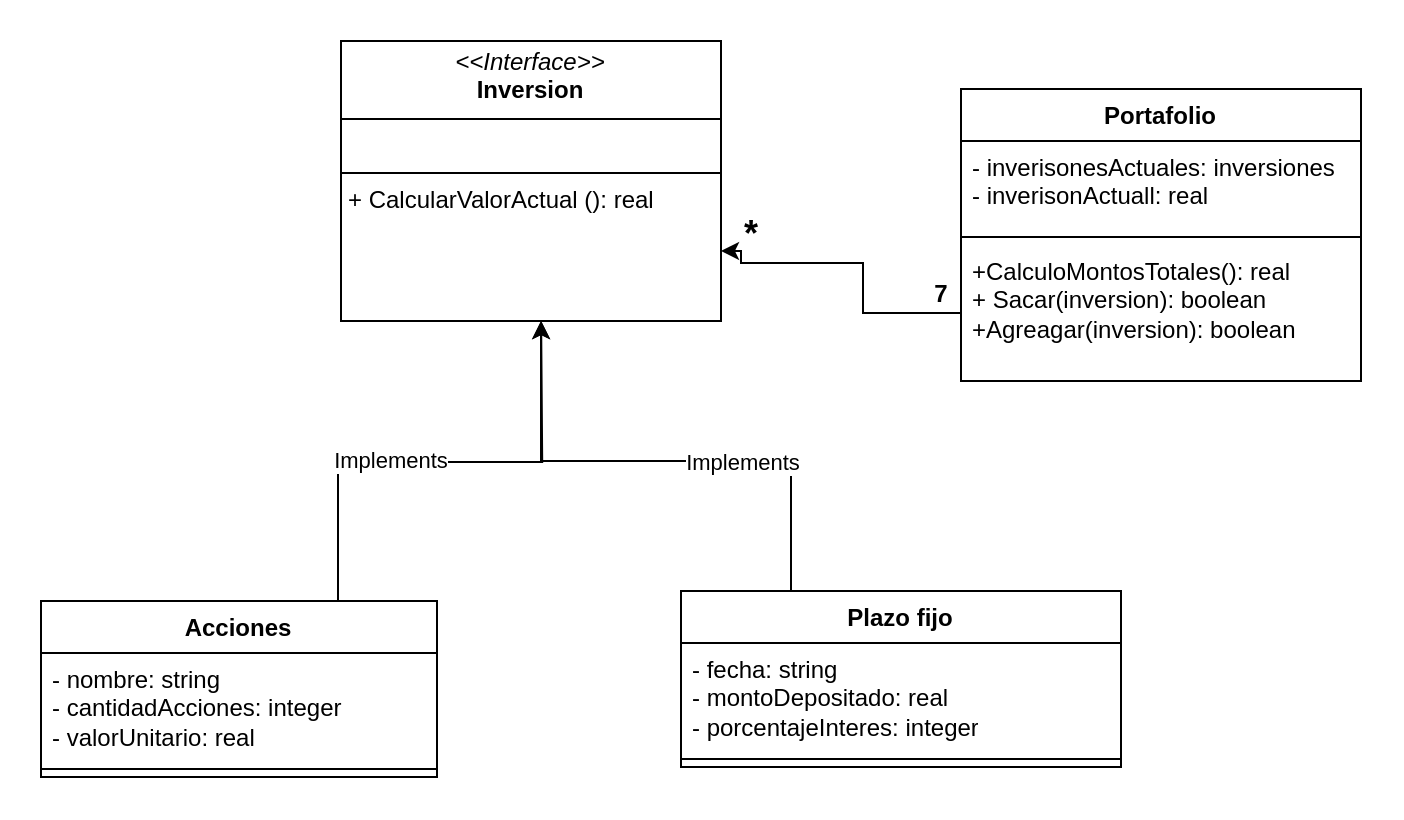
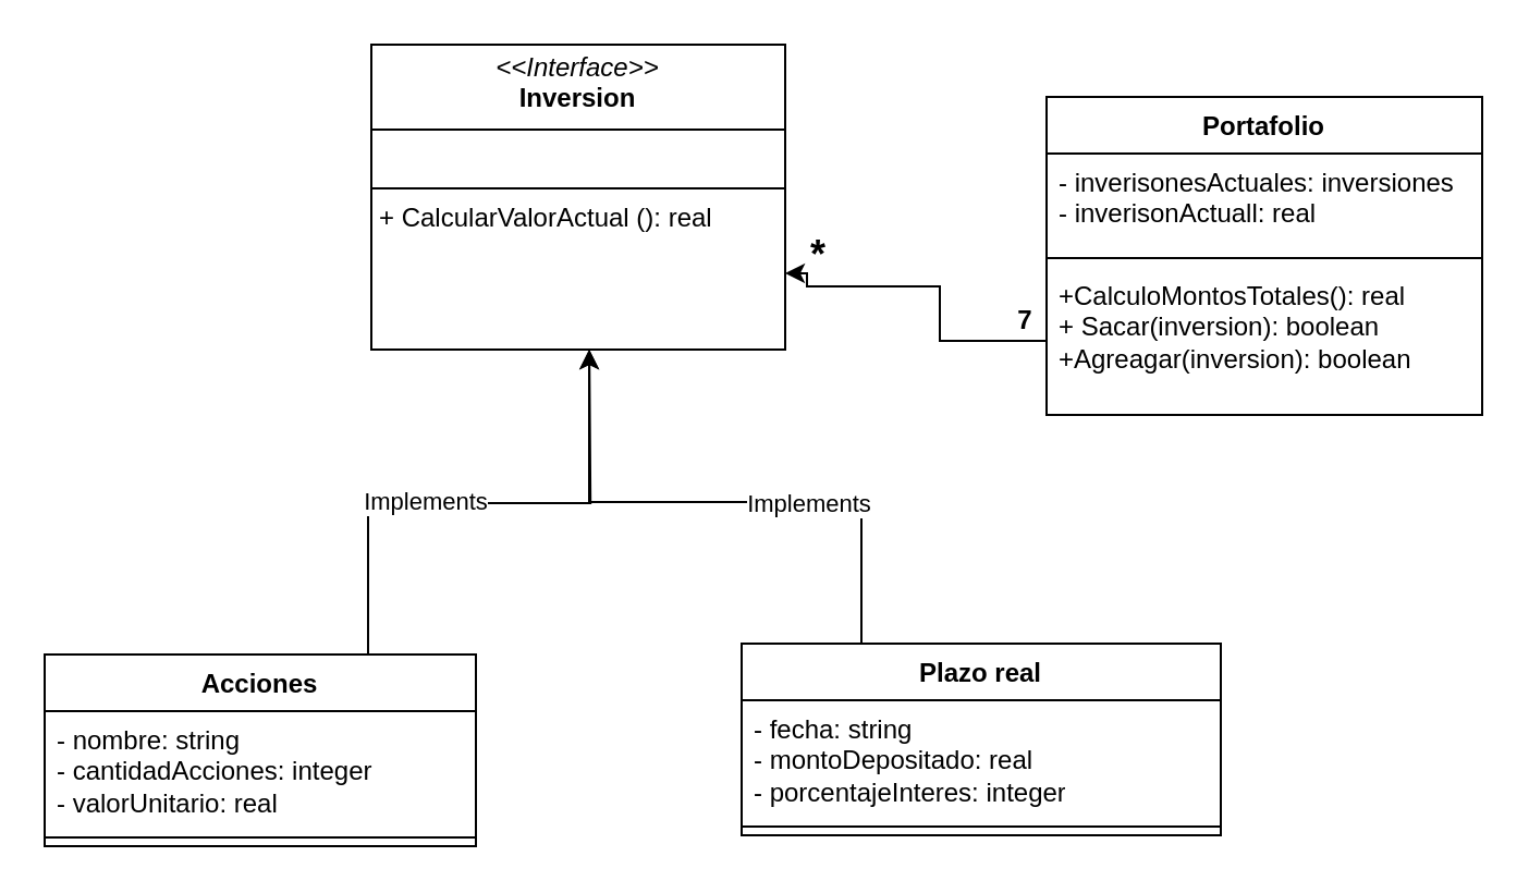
  <mxCell id="0" />
  <mxCell id="1" parent="0" />
  <mxCell id="2" value="Acciones" style="swimlane;fontStyle=1;align=center;verticalAlign=top;childLayout=stackLayout;horizontal=1;startSize=26;horizontalStack=0;resizeParent=1;resizeParentMax=0;resizeLast=0;collapsible=1;marginBottom=0;whiteSpace=wrap;html=1;" parent="1" vertex="1"><mxGeometry x="20" y="300" width="198" height="88" as="geometry" /></mxCell>
  <mxCell id="3" value="- nombre: string&lt;div&gt;- cantidadAcciones: integer&lt;/div&gt;&lt;div&gt;- valorUnitario: real&lt;/div&gt;" style="text;strokeColor=none;fillColor=none;align=left;verticalAlign=top;spacingLeft=4;spacingRight=4;overflow=hidden;rotatable=0;points=[[0,0.5],[1,0.5]];portConstraint=eastwest;whiteSpace=wrap;html=1;" parent="2" vertex="1"><mxGeometry y="26" width="198" height="54" as="geometry" /></mxCell>
  <mxCell id="4" value="" style="line;strokeWidth=1;fillColor=none;align=left;verticalAlign=middle;spacingTop=-1;spacingLeft=3;spacingRight=3;rotatable=0;labelPosition=right;points=[];portConstraint=eastwest;strokeColor=inherit;" parent="2" vertex="1"><mxGeometry y="80" width="198" height="8" as="geometry" /></mxCell>
- <mxCell id="5" value="Plazo fijo" style="swimlane;fontStyle=1;align=center;verticalAlign=top;childLayout=stackLayout;horizontal=1;startSize=26;horizontalStack=0;resizeParent=1;resizeParentMax=0;resizeLast=0;collapsible=1;marginBottom=0;whiteSpace=wrap;html=1;" parent="1" vertex="1"><mxGeometry x="340" y="294.98" width="220" height="88" as="geometry" /></mxCell>
+ <mxCell id="5" value="Plazo real" style="swimlane;fontStyle=1;align=center;verticalAlign=top;childLayout=stackLayout;horizontal=1;startSize=26;horizontalStack=0;resizeParent=1;resizeParentMax=0;resizeLast=0;collapsible=1;marginBottom=0;whiteSpace=wrap;html=1;" parent="1" vertex="1"><mxGeometry x="340" y="294.98" width="220" height="88" as="geometry" /></mxCell>
  <mxCell id="6" value="- fecha: string&lt;div&gt;- montoDepositado: real&lt;br&gt;- porcentajeInteres: integer&lt;/div&gt;" style="text;strokeColor=none;fillColor=none;align=left;verticalAlign=top;spacingLeft=4;spacingRight=4;overflow=hidden;rotatable=0;points=[[0,0.5],[1,0.5]];portConstraint=eastwest;whiteSpace=wrap;html=1;" parent="5" vertex="1"><mxGeometry y="26" width="220" height="54" as="geometry" /></mxCell>
  <mxCell id="7" value="" style="line;strokeWidth=1;fillColor=none;align=left;verticalAlign=middle;spacingTop=-1;spacingLeft=3;spacingRight=3;rotatable=0;labelPosition=right;points=[];portConstraint=eastwest;strokeColor=inherit;" parent="5" vertex="1"><mxGeometry y="80" width="220" height="8" as="geometry" /></mxCell>
  <mxCell id="8" value="Portafolio" style="swimlane;fontStyle=1;align=center;verticalAlign=top;childLayout=stackLayout;horizontal=1;startSize=26;horizontalStack=0;resizeParent=1;resizeParentMax=0;resizeLast=0;collapsible=1;marginBottom=0;whiteSpace=wrap;html=1;" parent="1" vertex="1"><mxGeometry x="480" y="44" width="200" height="146" as="geometry" /></mxCell>
  <mxCell id="9" value="- inverisonesActuales: inversiones&lt;br&gt;- inverisonActuall: real" style="text;strokeColor=none;fillColor=none;align=left;verticalAlign=top;spacingLeft=4;spacingRight=4;overflow=hidden;rotatable=0;points=[[0,0.5],[1,0.5]];portConstraint=eastwest;whiteSpace=wrap;html=1;" parent="8" vertex="1"><mxGeometry y="26" width="200" height="44" as="geometry" /></mxCell>
  <mxCell id="10" value="" style="line;strokeWidth=1;fillColor=none;align=left;verticalAlign=middle;spacingTop=-1;spacingLeft=3;spacingRight=3;rotatable=0;labelPosition=right;points=[];portConstraint=eastwest;strokeColor=inherit;" parent="8" vertex="1"><mxGeometry y="70" width="200" height="8" as="geometry" /></mxCell>
  <mxCell id="11" value="+CalculoMontosTotales(): real&lt;div&gt;+ Sacar(inversion): boolean&lt;br&gt;+Agreagar(inversion): boolean&lt;/div&gt;" style="text;strokeColor=none;fillColor=none;align=left;verticalAlign=top;spacingLeft=4;spacingRight=4;overflow=hidden;rotatable=0;points=[[0,0.5],[1,0.5]];portConstraint=eastwest;whiteSpace=wrap;html=1;" parent="8" vertex="1"><mxGeometry y="78" width="200" height="68" as="geometry" /></mxCell>
  <mxCell id="12" style="edgeStyle=orthogonalEdgeStyle;rounded=0;orthogonalLoop=1;jettySize=auto;html=1;exitX=0.75;exitY=0;exitDx=0;exitDy=0;entryX=0.522;entryY=1;entryDx=0;entryDy=0;entryPerimeter=0;" parent="1" source="2" edge="1"><mxGeometry relative="1" as="geometry"><mxPoint x="270.06" y="160" as="targetPoint" /></mxGeometry></mxCell>
  <mxCell id="13" value="Implements" style="edgeLabel;html=1;align=center;verticalAlign=middle;resizable=0;points=[];" parent="12" vertex="1" connectable="0"><mxGeometry x="-0.212" y="1" relative="1" as="geometry"><mxPoint as="offset" /></mxGeometry></mxCell>
  <mxCell id="14" style="edgeStyle=orthogonalEdgeStyle;rounded=0;orthogonalLoop=1;jettySize=auto;html=1;exitX=0.25;exitY=0;exitDx=0;exitDy=0;" parent="1" source="5" edge="1"><mxGeometry relative="1" as="geometry"><mxPoint x="270" y="160" as="targetPoint" /><Array as="points"><mxPoint x="305" y="230" /><mxPoint x="240" y="230" /></Array></mxGeometry></mxCell>
  <mxCell id="15" value="Extends" style="edgeLabel;html=1;align=center;verticalAlign=middle;resizable=0;points=[];" parent="1" vertex="1" connectable="0"><mxGeometry x="370" y="230" as="geometry" /></mxCell>
  <mxCell id="16" value="&lt;b&gt;&lt;font style=&quot;font-size: 18px;&quot;&gt;*&lt;/font&gt;&lt;/b&gt;" style="text;html=1;align=center;verticalAlign=middle;resizable=0;points=[];autosize=1;strokeColor=none;fillColor=none;" parent="1" vertex="1"><mxGeometry x="360" y="97" width="30" height="40" as="geometry" /></mxCell>
  <mxCell id="17" style="edgeStyle=orthogonalEdgeStyle;rounded=0;orthogonalLoop=1;jettySize=auto;html=1;exitX=0;exitY=0.5;exitDx=0;exitDy=0;entryX=1;entryY=0.75;entryDx=0;entryDy=0;" parent="1" source="11" target="18" edge="1"><mxGeometry relative="1" as="geometry"><mxPoint x="380" y="129.97" as="targetPoint" /><Array as="points"><mxPoint x="431" y="156" /><mxPoint x="431" y="131" /><mxPoint x="370" y="131" /></Array></mxGeometry></mxCell>
  <mxCell id="18" value="&lt;p style=&quot;margin:0px;margin-top:4px;text-align:center;&quot;&gt;&lt;i&gt;&amp;lt;&amp;lt;Interface&amp;gt;&amp;gt;&lt;/i&gt;&lt;br&gt;&lt;b&gt;Inversion&lt;/b&gt;&lt;/p&gt;&lt;hr size=&quot;1&quot; style=&quot;border-style:solid;&quot;&gt;&lt;p style=&quot;margin:0px;margin-left:4px;&quot;&gt;&lt;br&gt;&lt;/p&gt;&lt;hr size=&quot;1&quot; style=&quot;border-style:solid;&quot;&gt;&lt;p style=&quot;margin:0px;margin-left:4px;&quot;&gt;+ CalcularValorActual (): real&lt;/p&gt;" style="verticalAlign=top;align=left;overflow=fill;html=1;whiteSpace=wrap;" vertex="1" parent="1"><mxGeometry x="170" y="20" width="190" height="140" as="geometry" /></mxCell>
  <mxCell id="19" value="7" style="text;align=center;fontStyle=1;verticalAlign=middle;spacingLeft=3;spacingRight=3;strokeColor=none;rotatable=0;points=[[0,0.5],[1,0.5]];portConstraint=eastwest;html=1;" vertex="1" parent="1"><mxGeometry x="430" y="134" width="80" height="26" as="geometry" /></mxCell>
  <mxCell id="20" value="Implements" style="edgeLabel;html=1;align=center;verticalAlign=middle;resizable=0;points=[];" vertex="1" connectable="0" parent="1"><mxGeometry x="370" y="230" as="geometry" /></mxCell>
